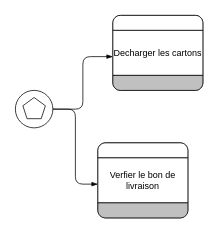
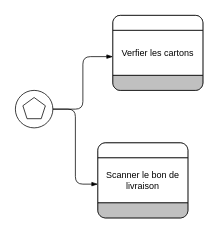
  <mxCell id="0" />
  <mxCell id="1" parent="0" />
  <mxCell id="2" value="" style="points=[[0.145,0.145,0],[0.5,0,0],[0.855,0.145,0],[1,0.5,0],[0.855,0.855,0],[0.5,1,0],[0.145,0.855,0],[0,0.5,0]];shape=mxgraph.bpmn.event;html=1;verticalLabelPosition=bottom;labelBackgroundColor=#ffffff;verticalAlign=top;align=center;perimeter=ellipsePerimeter;outlineConnect=0;aspect=fixed;outline=standard;symbol=multiple;" parent="1" vertex="1"><mxGeometry x="20" y="120" width="50" height="50" as="geometry" /></mxCell>
  <mxCell id="3" value="Verfier le montant du prêt" style="rounded=1;whiteSpace=wrap;html=1;container=1;collapsible=0;absoluteArcSize=1;arcSize=20;childLayout=stackLayout;horizontal=1;horizontalStack=0;resizeParent=1;resizeParentMax=0;resizeLast=0;" parent="1" vertex="1"><mxGeometry x="130" y="190" width="120" height="100" as="geometry" /></mxCell>
  <mxCell id="4" value="" style="whiteSpace=wrap;connectable=0;html=1;shape=mxgraph.basic.rect;size=10;rectStyle=rounded;bottomRightStyle=square;bottomLeftStyle=square;part=1;" parent="3" vertex="1"><mxGeometry width="120" height="20" as="geometry" /></mxCell>
- <mxCell id="5" value="Verfier le bon de livraison" style="shape=mxgraph.bpmn.task;part=1;taskMarker=abstract;connectable=0;whiteSpace=wrap;html=1;" parent="3" vertex="1"><mxGeometry y="20" width="120" height="60" as="geometry" /></mxCell>
+ <mxCell id="5" value="Scanner le bon de livraison" style="shape=mxgraph.bpmn.task;part=1;taskMarker=abstract;connectable=0;whiteSpace=wrap;html=1;" parent="3" vertex="1"><mxGeometry y="20" width="120" height="60" as="geometry" /></mxCell>
  <mxCell id="6" value="" style="edgeStyle=elbowEdgeStyle;fontSize=12;html=1;endArrow=blockThin;endFill=1;" parent="3" source="2" edge="1"><mxGeometry width="160" relative="1" as="geometry"><mxPoint x="-90" y="55" as="sourcePoint" /><mxPoint y="55" as="targetPoint" /><Array as="points" /></mxGeometry></mxCell>
  <mxCell id="7" value="" style="whiteSpace=wrap;connectable=0;html=1;shape=mxgraph.basic.rect;size=10;rectStyle=rounded;topRightStyle=square;topLeftStyle=square;fillColor=#C0C0C0;part=1;" parent="3" vertex="1"><mxGeometry y="80" width="120" height="20" as="geometry" /></mxCell>
  <mxCell id="8" value="Verfier le montant du prêt" style="rounded=1;whiteSpace=wrap;html=1;container=1;collapsible=0;absoluteArcSize=1;arcSize=20;childLayout=stackLayout;horizontal=1;horizontalStack=0;resizeParent=1;resizeParentMax=0;resizeLast=0;" parent="1" vertex="1"><mxGeometry x="150" y="20" width="120" height="100" as="geometry" /></mxCell>
  <mxCell id="9" value="" style="whiteSpace=wrap;connectable=0;html=1;shape=mxgraph.basic.rect;size=10;rectStyle=rounded;bottomRightStyle=square;bottomLeftStyle=square;part=1;" parent="8" vertex="1"><mxGeometry width="120" height="20" as="geometry" /></mxCell>
- <mxCell id="10" value="Decharger les cartons" style="shape=mxgraph.bpmn.task;part=1;taskMarker=abstract;connectable=0;whiteSpace=wrap;html=1;" parent="8" vertex="1"><mxGeometry y="20" width="120" height="60" as="geometry" /></mxCell>
+ <mxCell id="10" value="Verfier les cartons" style="shape=mxgraph.bpmn.task;part=1;taskMarker=abstract;connectable=0;whiteSpace=wrap;html=1;" parent="8" vertex="1"><mxGeometry y="20" width="120" height="60" as="geometry" /></mxCell>
  <mxCell id="11" value="" style="edgeStyle=elbowEdgeStyle;fontSize=12;html=1;endArrow=blockThin;endFill=1;" parent="8" source="2" edge="1"><mxGeometry width="160" relative="1" as="geometry"><mxPoint x="-90" y="55" as="sourcePoint" /><mxPoint y="55" as="targetPoint" /><Array as="points" /></mxGeometry></mxCell>
  <mxCell id="12" value="" style="whiteSpace=wrap;connectable=0;html=1;shape=mxgraph.basic.rect;size=10;rectStyle=rounded;topRightStyle=square;topLeftStyle=square;fillColor=#C0C0C0;part=1;" parent="8" vertex="1"><mxGeometry y="80" width="120" height="20" as="geometry" /></mxCell>
